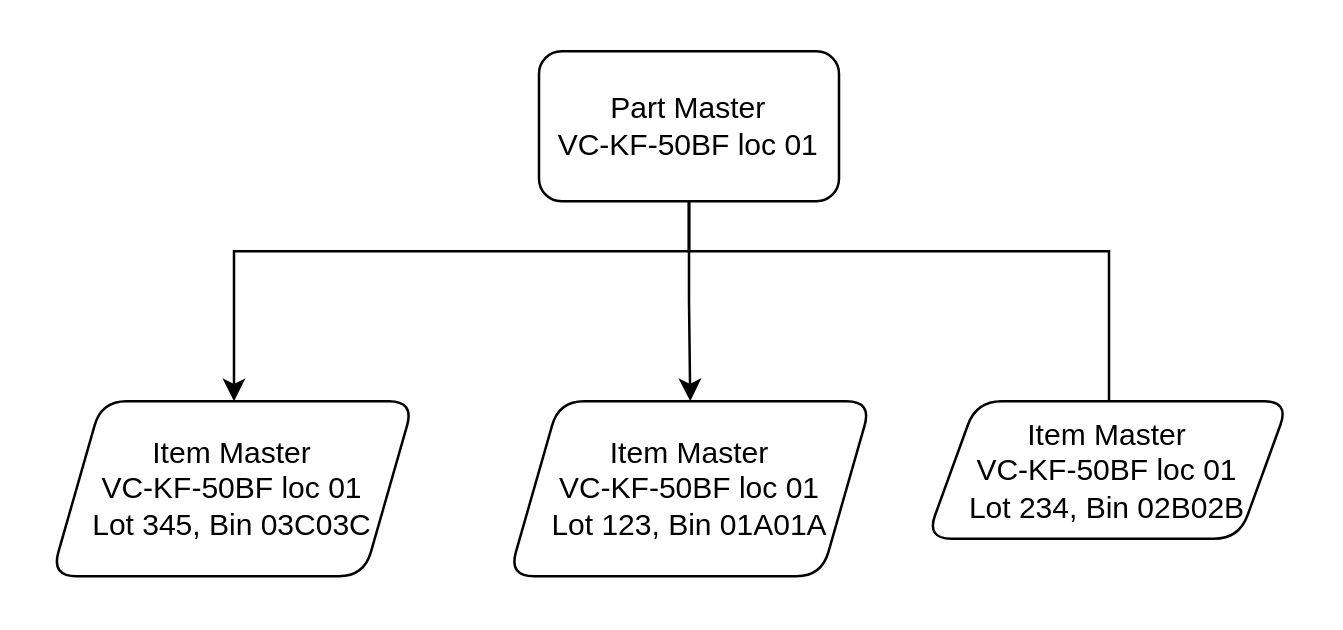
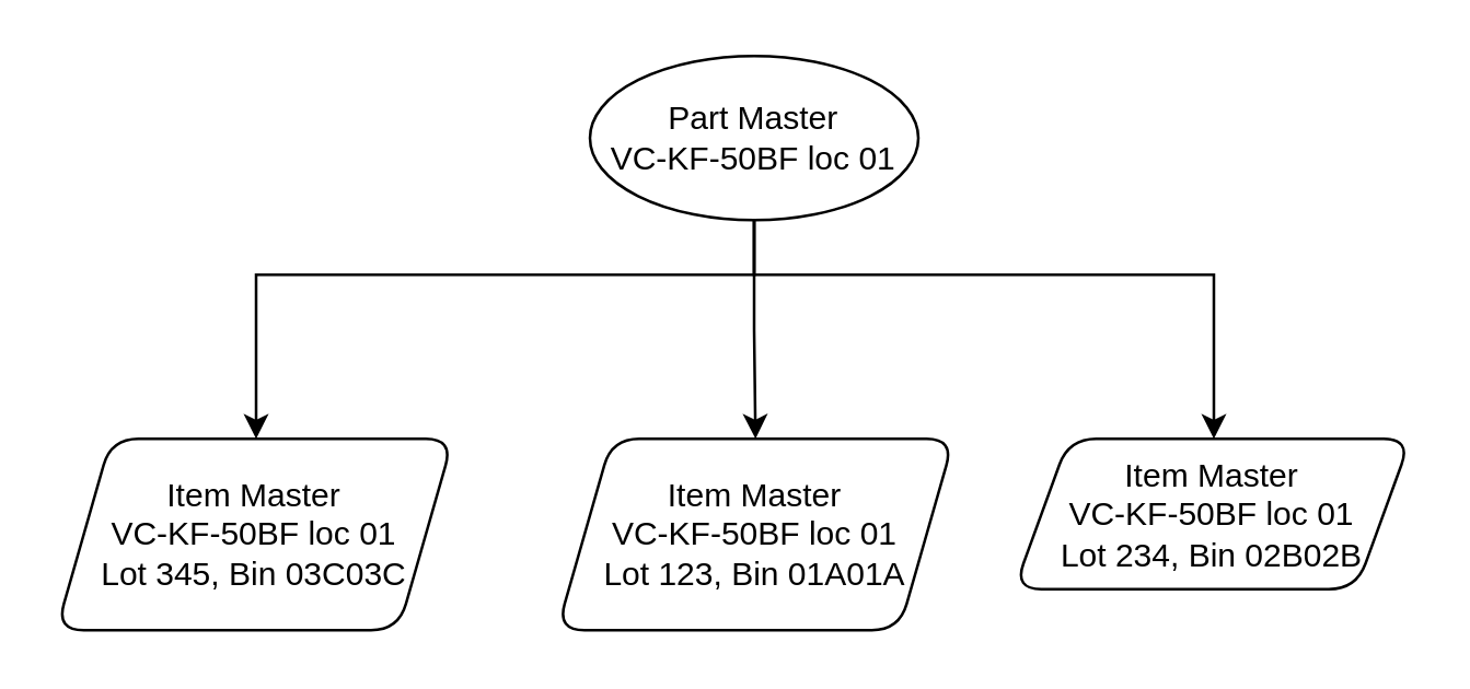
  <mxCell id="0" />
  <mxCell id="1" parent="0" />
  <mxCell id="2" value="" style="edgeStyle=orthogonalEdgeStyle;rounded=0;orthogonalLoop=1;jettySize=auto;html=1;" edge="1" parent="1" source="5" target="6"><mxGeometry relative="1" as="geometry" /></mxCell>
- <mxCell id="3" style="edgeStyle=orthogonalEdgeStyle;rounded=0;orthogonalLoop=1;jettySize=auto;html=1;endArrow=none;" edge="1" parent="1" source="5" target="7"><mxGeometry relative="1" as="geometry"><Array as="points"><mxPoint x="275" y="100" /><mxPoint x="443" y="100" /></Array></mxGeometry></mxCell>
+ <mxCell id="3" style="edgeStyle=orthogonalEdgeStyle;rounded=0;orthogonalLoop=1;jettySize=auto;html=1;" edge="1" parent="1" source="5" target="7"><mxGeometry relative="1" as="geometry"><Array as="points"><mxPoint x="275" y="100" /><mxPoint x="443" y="100" /></Array></mxGeometry></mxCell>
  <mxCell id="4" style="edgeStyle=orthogonalEdgeStyle;rounded=0;orthogonalLoop=1;jettySize=auto;html=1;" edge="1" parent="1" source="5" target="8"><mxGeometry relative="1" as="geometry"><Array as="points"><mxPoint x="275" y="100" /><mxPoint x="93" y="100" /></Array></mxGeometry></mxCell>
- <mxCell id="5" value="Part Master&lt;div&gt;VC-KF-50BF loc 01&lt;/div&gt;" style="rounded=1;whiteSpace=wrap;html=1;" vertex="1" parent="1"><mxGeometry x="215" y="20" width="120" height="60" as="geometry" /></mxCell>
+ <mxCell id="5" value="Part Master&lt;div&gt;VC-KF-50BF loc 01&lt;/div&gt;" style="ellipse;whiteSpace=wrap;html=1;" vertex="1" parent="1"><mxGeometry x="215" y="20" width="120" height="60" as="geometry" /></mxCell>
  <mxCell id="6" value="Item Master&lt;div&gt;VC-KF-50BF loc 01&lt;/div&gt;&lt;div&gt;Lot 123, Bin 01A01A&lt;/div&gt;" style="shape=parallelogram;perimeter=parallelogramPerimeter;whiteSpace=wrap;html=1;fixedSize=1;rounded=1;" vertex="1" parent="1"><mxGeometry x="203" y="160" width="145" height="70" as="geometry" /></mxCell>
  <mxCell id="7" value="Item Master&lt;div&gt;VC-KF-50BF loc 01&lt;/div&gt;&lt;div&gt;Lot 234, Bin 02B02B&lt;/div&gt;" style="shape=parallelogram;perimeter=parallelogramPerimeter;whiteSpace=wrap;html=1;fixedSize=1;rounded=1;" vertex="1" parent="1"><mxGeometry x="370" y="160" width="145" height="55" as="geometry" /></mxCell>
  <mxCell id="8" value="Item Master&lt;div&gt;VC-KF-50BF loc 01&lt;/div&gt;&lt;div&gt;Lot 345, Bin 03C03C&lt;/div&gt;" style="shape=parallelogram;perimeter=parallelogramPerimeter;whiteSpace=wrap;html=1;fixedSize=1;rounded=1;" vertex="1" parent="1"><mxGeometry x="20" y="160" width="145" height="70" as="geometry" /></mxCell>
